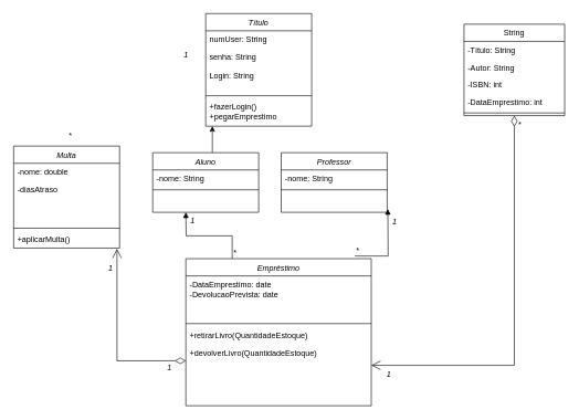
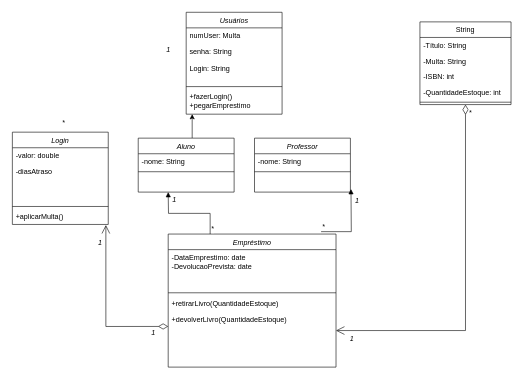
  <mxCell id="0" />
  <mxCell id="1" parent="0" />
- <mxCell id="2" value="Título" style="swimlane;fontStyle=2;align=center;verticalAlign=top;childLayout=stackLayout;horizontal=1;startSize=26;horizontalStack=0;resizeParent=1;resizeLast=0;collapsible=1;marginBottom=0;rounded=0;shadow=0;strokeWidth=1;" parent="1" vertex="1"><mxGeometry x="310" y="20" width="160" height="170" as="geometry"><mxRectangle x="230" y="140" width="160" height="26" as="alternateBounds" /></mxGeometry></mxCell>
- <mxCell id="3" value="numUser: String" style="text;align=left;verticalAlign=top;spacingLeft=4;spacingRight=4;overflow=hidden;rotatable=0;points=[[0,0.5],[1,0.5]];portConstraint=eastwest;" parent="2" vertex="1"><mxGeometry y="26" width="160" height="26" as="geometry" /></mxCell>
+ <mxCell id="2" value="Usuários" style="swimlane;fontStyle=2;align=center;verticalAlign=top;childLayout=stackLayout;horizontal=1;startSize=26;horizontalStack=0;resizeParent=1;resizeLast=0;collapsible=1;marginBottom=0;rounded=0;shadow=0;strokeWidth=1;" parent="1" vertex="1"><mxGeometry x="310" y="20" width="160" height="170" as="geometry"><mxRectangle x="230" y="140" width="160" height="26" as="alternateBounds" /></mxGeometry></mxCell>
+ <mxCell id="3" value="numUser: Multa" style="text;align=left;verticalAlign=top;spacingLeft=4;spacingRight=4;overflow=hidden;rotatable=0;points=[[0,0.5],[1,0.5]];portConstraint=eastwest;" parent="2" vertex="1"><mxGeometry y="26" width="160" height="26" as="geometry" /></mxCell>
  <mxCell id="4" value="senha: String&#10;&#10;Login: String" style="text;align=left;verticalAlign=top;spacingLeft=4;spacingRight=4;overflow=hidden;rotatable=0;points=[[0,0.5],[1,0.5]];portConstraint=eastwest;rounded=0;shadow=0;html=0;" parent="2" vertex="1"><mxGeometry y="52" width="160" height="68" as="geometry" /></mxCell>
  <mxCell id="5" value="" style="line;html=1;strokeWidth=1;align=left;verticalAlign=middle;spacingTop=-1;spacingLeft=3;spacingRight=3;rotatable=0;labelPosition=right;points=[];portConstraint=eastwest;" parent="2" vertex="1"><mxGeometry y="120" width="160" height="8" as="geometry" /></mxCell>
  <mxCell id="6" value="+fazerLogin()&#10;+pegarEmprestimo" style="text;align=left;verticalAlign=top;spacingLeft=4;spacingRight=4;overflow=hidden;rotatable=0;points=[[0,0.5],[1,0.5]];portConstraint=eastwest;" parent="2" vertex="1"><mxGeometry y="128" width="160" height="42" as="geometry" /></mxCell>
  <mxCell id="7" value="String" style="swimlane;fontStyle=0;align=center;verticalAlign=top;childLayout=stackLayout;horizontal=1;startSize=26;horizontalStack=0;resizeParent=1;resizeLast=0;collapsible=1;marginBottom=0;rounded=0;shadow=0;strokeWidth=1;" parent="1" vertex="1"><mxGeometry x="700" y="36" width="152" height="138" as="geometry"><mxRectangle x="550" y="140" width="160" height="26" as="alternateBounds" /></mxGeometry></mxCell>
  <mxCell id="8" value="-Título: String" style="text;align=left;verticalAlign=top;spacingLeft=4;spacingRight=4;overflow=hidden;rotatable=0;points=[[0,0.5],[1,0.5]];portConstraint=eastwest;" parent="7" vertex="1"><mxGeometry y="26" width="152" height="26" as="geometry" /></mxCell>
- <mxCell id="9" value="-Autor: String" style="text;align=left;verticalAlign=top;spacingLeft=4;spacingRight=4;overflow=hidden;rotatable=0;points=[[0,0.5],[1,0.5]];portConstraint=eastwest;rounded=0;shadow=0;html=0;" parent="7" vertex="1"><mxGeometry y="52" width="152" height="26" as="geometry" /></mxCell>
+ <mxCell id="9" value="-Multa: String" style="text;align=left;verticalAlign=top;spacingLeft=4;spacingRight=4;overflow=hidden;rotatable=0;points=[[0,0.5],[1,0.5]];portConstraint=eastwest;rounded=0;shadow=0;html=0;" parent="7" vertex="1"><mxGeometry y="52" width="152" height="26" as="geometry" /></mxCell>
  <mxCell id="10" value="-ISBN: int" style="text;align=left;verticalAlign=top;spacingLeft=4;spacingRight=4;overflow=hidden;rotatable=0;points=[[0,0.5],[1,0.5]];portConstraint=eastwest;rounded=0;shadow=0;html=0;" parent="7" vertex="1"><mxGeometry y="78" width="152" height="26" as="geometry" /></mxCell>
- <mxCell id="11" value="-DataEmprestimo: int" style="text;align=left;verticalAlign=top;spacingLeft=4;spacingRight=4;overflow=hidden;rotatable=0;points=[[0,0.5],[1,0.5]];portConstraint=eastwest;rounded=0;shadow=0;html=0;" parent="7" vertex="1"><mxGeometry y="104" width="152" height="26" as="geometry" /></mxCell>
+ <mxCell id="11" value="-QuantidadeEstoque: int" style="text;align=left;verticalAlign=top;spacingLeft=4;spacingRight=4;overflow=hidden;rotatable=0;points=[[0,0.5],[1,0.5]];portConstraint=eastwest;rounded=0;shadow=0;html=0;" parent="7" vertex="1"><mxGeometry y="104" width="152" height="26" as="geometry" /></mxCell>
  <mxCell id="12" value="" style="line;html=1;strokeWidth=1;align=left;verticalAlign=middle;spacingTop=-1;spacingLeft=3;spacingRight=3;rotatable=0;labelPosition=right;points=[];portConstraint=eastwest;" parent="7" vertex="1"><mxGeometry y="130" width="152" height="8" as="geometry" /></mxCell>
  <mxCell id="13" value="" style="endArrow=classic;html=1;rounded=0;exitX=0.5;exitY=0;exitDx=0;exitDy=0;" edge="1" parent="1"><mxGeometry width="50" height="50" relative="1" as="geometry"><mxPoint x="320" y="230" as="sourcePoint" /><mxPoint x="320" y="190" as="targetPoint" /></mxGeometry></mxCell>
  <mxCell id="14" value="Aluno" style="swimlane;fontStyle=2;align=center;verticalAlign=top;childLayout=stackLayout;horizontal=1;startSize=26;horizontalStack=0;resizeParent=1;resizeLast=0;collapsible=1;marginBottom=0;rounded=0;shadow=0;strokeWidth=1;" vertex="1" parent="1"><mxGeometry x="230" y="230" width="160" height="90" as="geometry"><mxRectangle x="230" y="140" width="160" height="26" as="alternateBounds" /></mxGeometry></mxCell>
  <mxCell id="15" value="-nome: String" style="text;align=left;verticalAlign=top;spacingLeft=4;spacingRight=4;overflow=hidden;rotatable=0;points=[[0,0.5],[1,0.5]];portConstraint=eastwest;" vertex="1" parent="14"><mxGeometry y="26" width="160" height="26" as="geometry" /></mxCell>
  <mxCell id="16" value="" style="line;html=1;strokeWidth=1;align=left;verticalAlign=middle;spacingTop=-1;spacingLeft=3;spacingRight=3;rotatable=0;labelPosition=right;points=[];portConstraint=eastwest;" vertex="1" parent="14"><mxGeometry y="52" width="160" height="8" as="geometry" /></mxCell>
  <mxCell id="17" value="Professor" style="swimlane;fontStyle=2;align=center;verticalAlign=top;childLayout=stackLayout;horizontal=1;startSize=26;horizontalStack=0;resizeParent=1;resizeLast=0;collapsible=1;marginBottom=0;rounded=0;shadow=0;strokeWidth=1;" vertex="1" parent="1"><mxGeometry x="424" y="230" width="160" height="90" as="geometry"><mxRectangle x="230" y="140" width="160" height="26" as="alternateBounds" /></mxGeometry></mxCell>
  <mxCell id="18" value="-nome: String" style="text;align=left;verticalAlign=top;spacingLeft=4;spacingRight=4;overflow=hidden;rotatable=0;points=[[0,0.5],[1,0.5]];portConstraint=eastwest;" vertex="1" parent="17"><mxGeometry y="26" width="160" height="26" as="geometry" /></mxCell>
  <mxCell id="19" value="" style="line;html=1;strokeWidth=1;align=left;verticalAlign=middle;spacingTop=-1;spacingLeft=3;spacingRight=3;rotatable=0;labelPosition=right;points=[];portConstraint=eastwest;" vertex="1" parent="17"><mxGeometry y="52" width="160" height="8" as="geometry" /></mxCell>
  <mxCell id="20" value="Empréstimo" style="swimlane;fontStyle=2;align=center;verticalAlign=top;childLayout=stackLayout;horizontal=1;startSize=26;horizontalStack=0;resizeParent=1;resizeLast=0;collapsible=1;marginBottom=0;rounded=0;shadow=0;strokeWidth=1;" vertex="1" parent="1"><mxGeometry x="280" y="390" width="280" height="222" as="geometry"><mxRectangle x="230" y="140" width="160" height="26" as="alternateBounds" /></mxGeometry></mxCell>
  <mxCell id="21" value="-DataEmprestimo: date&#10;-DevolucaoPrevista: date&#10;" style="text;align=left;verticalAlign=top;spacingLeft=4;spacingRight=4;overflow=hidden;rotatable=0;points=[[0,0.5],[1,0.5]];portConstraint=eastwest;rounded=0;shadow=0;html=0;" vertex="1" parent="20"><mxGeometry y="26" width="280" height="68" as="geometry" /></mxCell>
  <mxCell id="22" value="" style="line;html=1;strokeWidth=1;align=left;verticalAlign=middle;spacingTop=-1;spacingLeft=3;spacingRight=3;rotatable=0;labelPosition=right;points=[];portConstraint=eastwest;" vertex="1" parent="20"><mxGeometry y="94" width="280" height="8" as="geometry" /></mxCell>
  <mxCell id="23" value="+retirarLivro(QuantidadeEstoque)&#10;&#10;+devolverLivro(QuantidadeEstoque)&#10;" style="text;align=left;verticalAlign=top;spacingLeft=4;spacingRight=4;overflow=hidden;rotatable=0;points=[[0,0.5],[1,0.5]];portConstraint=eastwest;rounded=0;shadow=0;html=0;" vertex="1" parent="20"><mxGeometry y="102" width="280" height="118" as="geometry" /></mxCell>
  <mxCell id="24" value="" style="endArrow=block;endFill=1;html=1;edgeStyle=orthogonalEdgeStyle;align=left;verticalAlign=top;rounded=0;fontFamily=Helvetica;fontSize=12;fontColor=default;fontStyle=2;horizontal=1;exitX=0.911;exitY=-0.018;exitDx=0;exitDy=0;exitPerimeter=0;entryX=1.006;entryY=0.962;entryDx=0;entryDy=0;entryPerimeter=0;" edge="1" parent="1" source="20"><mxGeometry x="-1" relative="1" as="geometry"><mxPoint x="610" y="502" as="sourcePoint" /><mxPoint x="584.96" y="315.012" as="targetPoint" /></mxGeometry></mxCell>
  <mxCell id="25" value="*" style="edgeLabel;resizable=0;html=1;align=left;verticalAlign=bottom;rounded=0;shadow=0;strokeColor=default;strokeWidth=1;fontFamily=Helvetica;fontSize=12;fontColor=default;fontStyle=2;horizontal=1;fillColor=default;" connectable="0" vertex="1" parent="24"><mxGeometry x="-1" relative="1" as="geometry" /></mxCell>
  <mxCell id="26" value="1" style="text;html=1;align=center;verticalAlign=middle;resizable=0;points=[];autosize=1;strokeColor=none;fillColor=none;fontFamily=Helvetica;fontSize=12;fontColor=default;fontStyle=2;horizontal=1;" vertex="1" parent="1"><mxGeometry x="580" y="320" width="30" height="30" as="geometry" /></mxCell>
  <mxCell id="27" value="" style="endArrow=block;endFill=1;html=1;edgeStyle=orthogonalEdgeStyle;align=left;verticalAlign=top;rounded=0;fontFamily=Helvetica;fontSize=12;fontColor=default;fontStyle=2;horizontal=1;exitX=0.25;exitY=0;exitDx=0;exitDy=0;" edge="1" parent="1" source="20"><mxGeometry x="-1" relative="1" as="geometry"><mxPoint x="545" y="396" as="sourcePoint" /><mxPoint x="280" y="320" as="targetPoint" /></mxGeometry></mxCell>
  <mxCell id="28" value="*" style="edgeLabel;resizable=0;html=1;align=left;verticalAlign=bottom;rounded=0;shadow=0;strokeColor=default;strokeWidth=1;fontFamily=Helvetica;fontSize=12;fontColor=default;fontStyle=2;horizontal=1;fillColor=default;" connectable="0" vertex="1" parent="27"><mxGeometry x="-1" relative="1" as="geometry" /></mxCell>
  <mxCell id="29" value="1" style="text;html=1;align=center;verticalAlign=middle;resizable=0;points=[];autosize=1;strokeColor=none;fillColor=none;fontFamily=Helvetica;fontSize=12;fontColor=default;fontStyle=2;horizontal=1;" vertex="1" parent="1"><mxGeometry x="275" y="318" width="30" height="30" as="geometry" /></mxCell>
- <mxCell id="30" value="Multa" style="swimlane;fontStyle=2;align=center;verticalAlign=top;childLayout=stackLayout;horizontal=1;startSize=26;horizontalStack=0;resizeParent=1;resizeLast=0;collapsible=1;marginBottom=0;rounded=0;shadow=0;strokeWidth=1;" vertex="1" parent="1"><mxGeometry x="20" y="220" width="160" height="154" as="geometry"><mxRectangle x="230" y="140" width="160" height="26" as="alternateBounds" /></mxGeometry></mxCell>
- <mxCell id="31" value="-nome: double" style="text;align=left;verticalAlign=top;spacingLeft=4;spacingRight=4;overflow=hidden;rotatable=0;points=[[0,0.5],[1,0.5]];portConstraint=eastwest;" vertex="1" parent="30"><mxGeometry y="26" width="160" height="26" as="geometry" /></mxCell>
+ <mxCell id="30" value="Login" style="swimlane;fontStyle=2;align=center;verticalAlign=top;childLayout=stackLayout;horizontal=1;startSize=26;horizontalStack=0;resizeParent=1;resizeLast=0;collapsible=1;marginBottom=0;rounded=0;shadow=0;strokeWidth=1;" vertex="1" parent="1"><mxGeometry x="20" y="220" width="160" height="154" as="geometry"><mxRectangle x="230" y="140" width="160" height="26" as="alternateBounds" /></mxGeometry></mxCell>
+ <mxCell id="31" value="-valor: double" style="text;align=left;verticalAlign=top;spacingLeft=4;spacingRight=4;overflow=hidden;rotatable=0;points=[[0,0.5],[1,0.5]];portConstraint=eastwest;" vertex="1" parent="30"><mxGeometry y="26" width="160" height="26" as="geometry" /></mxCell>
  <mxCell id="32" value="-diasAtraso" style="text;align=left;verticalAlign=top;spacingLeft=4;spacingRight=4;overflow=hidden;rotatable=0;points=[[0,0.5],[1,0.5]];portConstraint=eastwest;rounded=0;shadow=0;html=0;" vertex="1" parent="30"><mxGeometry y="52" width="160" height="68" as="geometry" /></mxCell>
  <mxCell id="33" value="" style="line;html=1;strokeWidth=1;align=left;verticalAlign=middle;spacingTop=-1;spacingLeft=3;spacingRight=3;rotatable=0;labelPosition=right;points=[];portConstraint=eastwest;" vertex="1" parent="30"><mxGeometry y="120" width="160" height="8" as="geometry" /></mxCell>
  <mxCell id="34" value="+aplicarMulta()" style="text;align=left;verticalAlign=top;spacingLeft=4;spacingRight=4;overflow=hidden;rotatable=0;points=[[0,0.5],[1,0.5]];portConstraint=eastwest;" vertex="1" parent="30"><mxGeometry y="128" width="160" height="26" as="geometry" /></mxCell>
  <mxCell id="35" value="" style="endArrow=open;html=1;endSize=12;startArrow=diamondThin;startSize=14;startFill=0;edgeStyle=orthogonalEdgeStyle;rounded=0;fontFamily=Helvetica;fontSize=12;fontColor=default;fontStyle=2;horizontal=1;exitX=0.5;exitY=1;exitDx=0;exitDy=0;entryX=1;entryY=0.5;entryDx=0;entryDy=0;" edge="1" parent="1" source="7" target="23"><mxGeometry relative="1" as="geometry"><mxPoint x="340" y="310" as="sourcePoint" /><mxPoint x="500" y="310" as="targetPoint" /></mxGeometry></mxCell>
  <mxCell id="36" value="*" style="edgeLabel;resizable=0;html=1;align=left;verticalAlign=top;rounded=0;shadow=0;strokeColor=default;strokeWidth=1;fontFamily=Helvetica;fontSize=12;fontColor=default;fontStyle=2;horizontal=1;fillColor=default;" connectable="0" vertex="1" parent="35"><mxGeometry x="-1" relative="1" as="geometry"><mxPoint x="4" as="offset" /></mxGeometry></mxCell>
  <mxCell id="37" value="1" style="edgeLabel;resizable=0;html=1;align=right;verticalAlign=top;rounded=0;shadow=0;strokeColor=default;strokeWidth=1;fontFamily=Helvetica;fontSize=12;fontColor=default;fontStyle=2;horizontal=1;fillColor=default;" connectable="0" vertex="1" parent="35"><mxGeometry x="1" relative="1" as="geometry"><mxPoint x="30" as="offset" /></mxGeometry></mxCell>
  <mxCell id="38" value="" style="endArrow=open;html=1;endSize=12;startArrow=diamondThin;startSize=14;startFill=0;edgeStyle=orthogonalEdgeStyle;rounded=0;fontFamily=Helvetica;fontSize=12;fontColor=default;fontStyle=2;horizontal=1;exitX=0;exitY=0.442;exitDx=0;exitDy=0;exitPerimeter=0;entryX=0.975;entryY=1.038;entryDx=0;entryDy=0;entryPerimeter=0;" edge="1" parent="1" source="23" target="34"><mxGeometry relative="1" as="geometry"><mxPoint x="340" y="310" as="sourcePoint" /><mxPoint x="500" y="310" as="targetPoint" /><mxPoint as="offset" /></mxGeometry></mxCell>
  <mxCell id="39" value="1" style="edgeLabel;resizable=0;html=1;align=right;verticalAlign=top;rounded=0;shadow=0;strokeColor=default;strokeWidth=1;fontFamily=Helvetica;fontSize=12;fontColor=default;fontStyle=2;horizontal=1;fillColor=default;" connectable="0" vertex="1" parent="38"><mxGeometry x="1" relative="1" as="geometry"><mxPoint x="-6" y="15" as="offset" /></mxGeometry></mxCell>
  <mxCell id="40" value="1" style="text;html=1;align=center;verticalAlign=middle;resizable=0;points=[];autosize=1;strokeColor=none;fillColor=none;fontFamily=Helvetica;fontSize=12;fontColor=default;fontStyle=2;horizontal=1;" vertex="1" parent="1"><mxGeometry x="240" y="540" width="30" height="30" as="geometry" /></mxCell>
  <mxCell id="41" value="1" style="text;html=1;align=center;verticalAlign=middle;resizable=0;points=[];autosize=1;strokeColor=none;fillColor=none;fontFamily=Helvetica;fontSize=12;fontColor=default;fontStyle=2;horizontal=1;" vertex="1" parent="1"><mxGeometry x="265" y="68" width="30" height="30" as="geometry" /></mxCell>
  <mxCell id="42" value="*" style="text;html=1;align=center;verticalAlign=middle;resizable=0;points=[];autosize=1;strokeColor=none;fillColor=none;fontFamily=Helvetica;fontSize=12;fontColor=default;fontStyle=2;horizontal=1;" vertex="1" parent="1"><mxGeometry y="190" width="30" height="30" as="geometry" x="90" /></mxCell>
